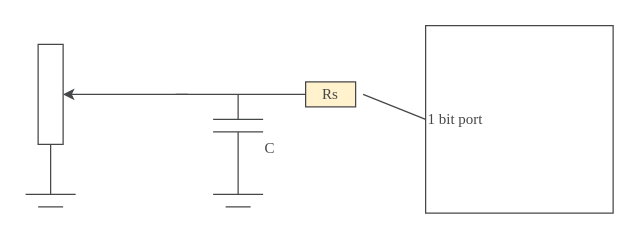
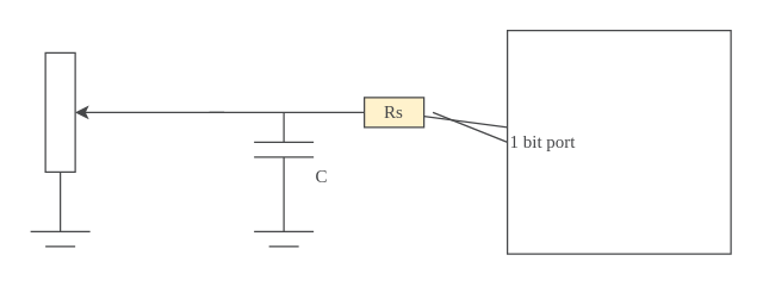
  <mxCell id="0" />
  <mxCell id="1" parent="0" />
  <mxCell id="2" style="edgeStyle=Arial Nova Light;rounded=1;orthogonalLoop=1;jettySize=auto;html=1;exitX=0.5;exitY=1;exitDx=0;exitDy=0;strokeColor=#464749;fontFamily=Arial Nova Light;fontColor=#464749;fillColor=#FFFFFF;endArrow=none;endFill=0;" parent="1" source="3" edge="1"><mxGeometry relative="1" as="geometry"><mxPoint x="40" y="155" as="targetPoint" /></mxGeometry></mxCell>
  <mxCell id="3" value="" style="rounded=0;whiteSpace=wrap;html=1;strokeColor=#464749;fontFamily=Arial Nova Light;fontColor=#464749;fillColor=#FFFFFF;" parent="1" vertex="1"><mxGeometry x="30" y="35" width="20" height="80" as="geometry" /></mxCell>
  <mxCell id="4" style="edgeStyle=Arial Nova Light;rounded=1;orthogonalLoop=1;jettySize=auto;html=1;exitX=1;exitY=0.5;exitDx=0;exitDy=0;entryX=0;entryY=0.5;entryDx=0;entryDy=0;strokeColor=#464749;fontFamily=Arial Nova Light;fontColor=#464749;fillColor=#FFFFFF;endArrow=none;endFill=0;" parent="1" target="13" edge="1"><mxGeometry relative="1" as="geometry"><mxPoint x="140" y="75" as="sourcePoint" /></mxGeometry></mxCell>
  <mxCell id="5" style="edgeStyle=Arial Nova Light;rounded=1;orthogonalLoop=1;jettySize=auto;html=1;entryX=1;entryY=0.5;entryDx=0;entryDy=0;strokeColor=#464749;fontFamily=Arial Nova Light;fontColor=#464749;fillColor=#FFFFFF;" parent="1" target="3" edge="1"><mxGeometry relative="1" as="geometry"><mxPoint x="150" y="75" as="sourcePoint" /></mxGeometry></mxCell>
  <mxCell id="6" value="" style="endArrow=none;html=1;rounded=1;strokeColor=#464749;fontFamily=Arial Nova Light;fontColor=#464749;fillColor=#FFFFFF;" parent="1" edge="1"><mxGeometry width="50" height="50" relative="1" as="geometry"><mxPoint x="170" y="95" as="sourcePoint" /><mxPoint x="210" y="95" as="targetPoint" /></mxGeometry></mxCell>
  <mxCell id="7" value="" style="endArrow=none;html=1;rounded=1;strokeColor=#464749;fontFamily=Arial Nova Light;fontColor=#464749;fillColor=#FFFFFF;" parent="1" edge="1"><mxGeometry width="50" height="50" relative="1" as="geometry"><mxPoint x="170" y="105" as="sourcePoint" /><mxPoint x="210" y="105" as="targetPoint" /></mxGeometry></mxCell>
  <mxCell id="8" value="" style="endArrow=none;html=1;rounded=1;strokeColor=#464749;fontFamily=Arial Nova Light;fontColor=#464749;fillColor=#FFFFFF;" parent="1" edge="1"><mxGeometry width="50" height="50" relative="1" as="geometry"><mxPoint x="210" y="155" as="sourcePoint" /><mxPoint x="170" y="155" as="targetPoint" /></mxGeometry></mxCell>
  <mxCell id="9" value="" style="endArrow=none;html=1;rounded=1;strokeColor=#464749;fontFamily=Arial Nova Light;fontColor=#464749;fillColor=#FFFFFF;" parent="1" edge="1"><mxGeometry width="50" height="50" relative="1" as="geometry"><mxPoint x="200" y="165" as="sourcePoint" /><mxPoint x="180" y="165" as="targetPoint" /></mxGeometry></mxCell>
  <mxCell id="10" value="" style="endArrow=none;html=1;rounded=1;strokeColor=#464749;fontFamily=Arial Nova Light;fontColor=#464749;fillColor=#FFFFFF;" parent="1" edge="1"><mxGeometry width="50" height="50" relative="1" as="geometry"><mxPoint x="190" y="155" as="sourcePoint" /><mxPoint x="190" y="105" as="targetPoint" /></mxGeometry></mxCell>
  <mxCell id="11" style="edgeStyle=Arial Nova Light;rounded=1;orthogonalLoop=1;jettySize=auto;html=1;entryX=0;entryY=0.5;entryDx=0;entryDy=0;strokeColor=#464749;fontFamily=Arial Nova Light;fontColor=#464749;fillColor=#FFFFFF;endArrow=none;endFill=0;" parent="1" target="14" edge="1"><mxGeometry relative="1" as="geometry"><mxPoint x="290" y="75" as="sourcePoint" /></mxGeometry></mxCell>
+ <mxCell id="12" value="" style="edgeStyle=Arial Nova Light;rounded=1;orthogonalLoop=1;jettySize=auto;html=1;strokeColor=#464749;fontFamily=Arial Nova Light;fontColor=#464749;fillColor=#FFFFFF;endArrow=none;endFill=0;" parent="1" source="13" target="14" edge="1"><mxGeometry relative="1" as="geometry" /></mxCell>
  <mxCell id="13" value="Rs" style="rounded=0;whiteSpace=wrap;html=1;strokeColor=#464749;fontFamily=Arial Nova Light;fontColor=#464749;fillColor=#fff2cc;" parent="1" vertex="1"><mxGeometry x="244" y="65" width="40" height="20" as="geometry" /></mxCell>
  <mxCell id="14" value="1 bit port" style="whiteSpace=wrap;html=1;aspect=fixed;strokeColor=#464749;fontFamily=Arial Nova Light;fontColor=#464749;fillColor=#FFFFFF;align=left;" parent="1" vertex="1"><mxGeometry x="340" y="20" width="150" height="150" as="geometry" /></mxCell>
  <mxCell id="15" value="" style="endArrow=none;html=1;rounded=1;strokeColor=#464749;fontFamily=Arial Nova Light;fontColor=#464749;fillColor=#FFFFFF;" parent="1" edge="1"><mxGeometry width="50" height="50" relative="1" as="geometry"><mxPoint x="60" y="155" as="sourcePoint" /><mxPoint x="20" y="155" as="targetPoint" /></mxGeometry></mxCell>
  <mxCell id="16" value="" style="endArrow=none;html=1;rounded=1;strokeColor=#464749;fontFamily=Arial Nova Light;fontColor=#464749;fillColor=#FFFFFF;" parent="1" edge="1"><mxGeometry width="50" height="50" relative="1" as="geometry"><mxPoint x="50" y="165" as="sourcePoint" /><mxPoint x="30" y="165" as="targetPoint" /></mxGeometry></mxCell>
  <mxCell id="17" value="" style="endArrow=none;html=1;rounded=1;strokeColor=#464749;fontFamily=Arial Nova Light;fontColor=#464749;fillColor=#FFFFFF;" parent="1" edge="1"><mxGeometry width="50" height="50" relative="1" as="geometry"><mxPoint x="190" y="95" as="sourcePoint" /><mxPoint x="190" y="75" as="targetPoint" /></mxGeometry></mxCell>
  <mxCell id="18" value="C" style="text;html=1;align=center;verticalAlign=middle;resizable=0;points=[];autosize=1;strokeColor=none;fillColor=none;fontFamily=Arial Nova Light;fontColor=#464749;" parent="1" vertex="1"><mxGeometry x="200" y="103" width="30" height="30" as="geometry" /></mxCell>
